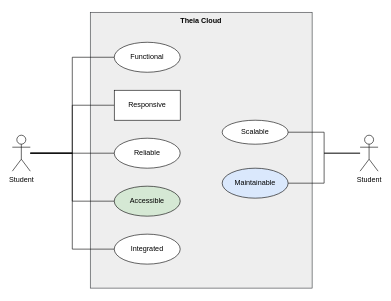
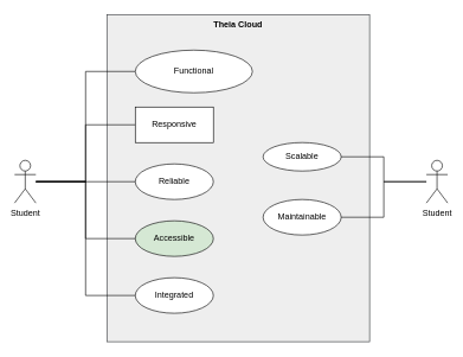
  <mxCell id="0" />
  <mxCell id="1" parent="0" />
  <mxCell id="2" value="&lt;div&gt;Student&lt;/div&gt;&lt;div&gt;&lt;br&gt;&lt;/div&gt;" style="shape=umlActor;verticalLabelPosition=bottom;verticalAlign=top;html=1;" vertex="1" parent="1"><mxGeometry x="600" y="225" width="30" height="60" as="geometry" /></mxCell>
  <mxCell id="3" value="&lt;div&gt;Theia Cloud&lt;/div&gt;" style="shape=rect;html=1;verticalAlign=top;fontStyle=1;whiteSpace=wrap;align=center;fillColor=#eeeeee;strokeColor=#36393d;" vertex="1" parent="1"><mxGeometry x="150" y="20" width="370" height="460" as="geometry" /></mxCell>
  <mxCell id="4" style="edgeStyle=orthogonalEdgeStyle;rounded=0;orthogonalLoop=1;jettySize=auto;html=1;endArrow=none;startFill=0;" edge="1" parent="1" source="9" target="12"><mxGeometry relative="1" as="geometry" /></mxCell>
  <mxCell id="5" style="edgeStyle=orthogonalEdgeStyle;rounded=0;orthogonalLoop=1;jettySize=auto;html=1;entryX=0;entryY=0.5;entryDx=0;entryDy=0;endArrow=none;startFill=0;" edge="1" parent="1" source="9" target="11"><mxGeometry relative="1" as="geometry" /></mxCell>
  <mxCell id="6" style="edgeStyle=orthogonalEdgeStyle;rounded=0;orthogonalLoop=1;jettySize=auto;html=1;entryX=0;entryY=0.5;entryDx=0;entryDy=0;endArrow=none;startFill=0;" edge="1" parent="1" source="9" target="10"><mxGeometry relative="1" as="geometry" /></mxCell>
  <mxCell id="7" style="edgeStyle=orthogonalEdgeStyle;rounded=0;orthogonalLoop=1;jettySize=auto;html=1;entryX=0;entryY=0.5;entryDx=0;entryDy=0;endArrow=none;startFill=0;" edge="1" parent="1" source="9" target="13"><mxGeometry relative="1" as="geometry" /></mxCell>
  <mxCell id="8" style="edgeStyle=orthogonalEdgeStyle;rounded=0;orthogonalLoop=1;jettySize=auto;html=1;entryX=0;entryY=0.5;entryDx=0;entryDy=0;endArrow=none;startFill=0;" edge="1" parent="1" source="9" target="14"><mxGeometry relative="1" as="geometry" /></mxCell>
  <mxCell id="9" value="&lt;div&gt;Student&lt;/div&gt;&lt;div&gt;&lt;br&gt;&lt;/div&gt;" style="shape=umlActor;verticalLabelPosition=bottom;verticalAlign=top;html=1;" vertex="1" parent="1"><mxGeometry x="20" y="225" width="30" height="60" as="geometry" /></mxCell>
- <mxCell id="10" value="Functional" style="ellipse;whiteSpace=wrap;html=1;" vertex="1" parent="1"><mxGeometry x="190" y="70" width="110" height="50" as="geometry" /></mxCell>
+ <mxCell id="10" value="Functional" style="ellipse;whiteSpace=wrap;html=1;" vertex="1" parent="1"><mxGeometry x="190" y="70" width="165" height="60" as="geometry" /></mxCell>
  <mxCell id="11" value="&lt;div&gt;Responsive&lt;/div&gt;" style="whiteSpace=wrap;html=1;rounded=0;" vertex="1" parent="1"><mxGeometry x="190" y="150" width="110" height="50" as="geometry" /></mxCell>
  <mxCell id="12" value="Reliable" style="ellipse;whiteSpace=wrap;html=1;" vertex="1" parent="1"><mxGeometry x="190" y="230" width="110" height="50" as="geometry" /></mxCell>
  <mxCell id="13" value="Accessible" style="ellipse;whiteSpace=wrap;html=1;fillColor=#d5e8d4;" vertex="1" parent="1"><mxGeometry x="190" y="310" width="110" height="50" as="geometry" /></mxCell>
  <mxCell id="14" value="Integrated" style="ellipse;whiteSpace=wrap;html=1;" vertex="1" parent="1"><mxGeometry x="190" y="390" width="110" height="50" as="geometry" /></mxCell>
  <mxCell id="15" value="Scalable" style="ellipse;whiteSpace=wrap;html=1;" vertex="1" parent="1"><mxGeometry x="370" y="200" width="110" height="40" as="geometry" /></mxCell>
- <mxCell id="16" value="Maintainable" style="ellipse;whiteSpace=wrap;html=1;fillColor=#dae8fc;" vertex="1" parent="1"><mxGeometry x="370" y="280" width="110" height="50" as="geometry" /></mxCell>
+ <mxCell id="16" value="Maintainable" style="ellipse;whiteSpace=wrap;html=1;" vertex="1" parent="1"><mxGeometry x="370" y="280" width="110" height="50" as="geometry" /></mxCell>
  <mxCell id="17" style="edgeStyle=orthogonalEdgeStyle;rounded=0;orthogonalLoop=1;jettySize=auto;html=1;entryX=1;entryY=0.5;entryDx=0;entryDy=0;endArrow=none;startFill=0;" edge="1" parent="1" source="2" target="15"><mxGeometry relative="1" as="geometry" /></mxCell>
  <mxCell id="18" style="edgeStyle=orthogonalEdgeStyle;rounded=0;orthogonalLoop=1;jettySize=auto;html=1;endArrow=none;startFill=0;" edge="1" parent="1" source="2" target="16"><mxGeometry relative="1" as="geometry" /></mxCell>
